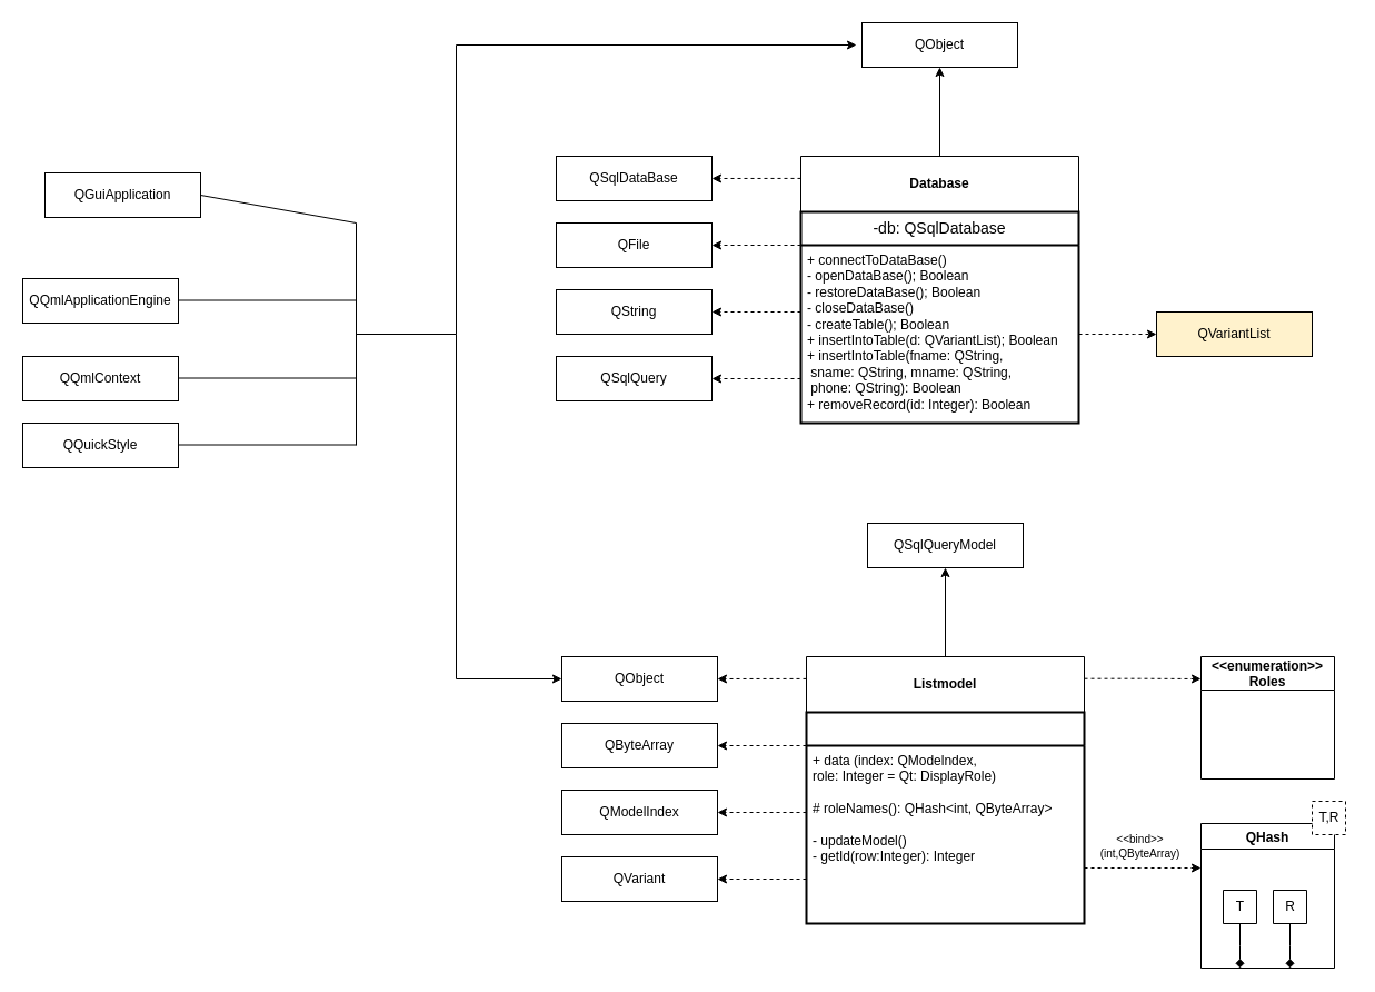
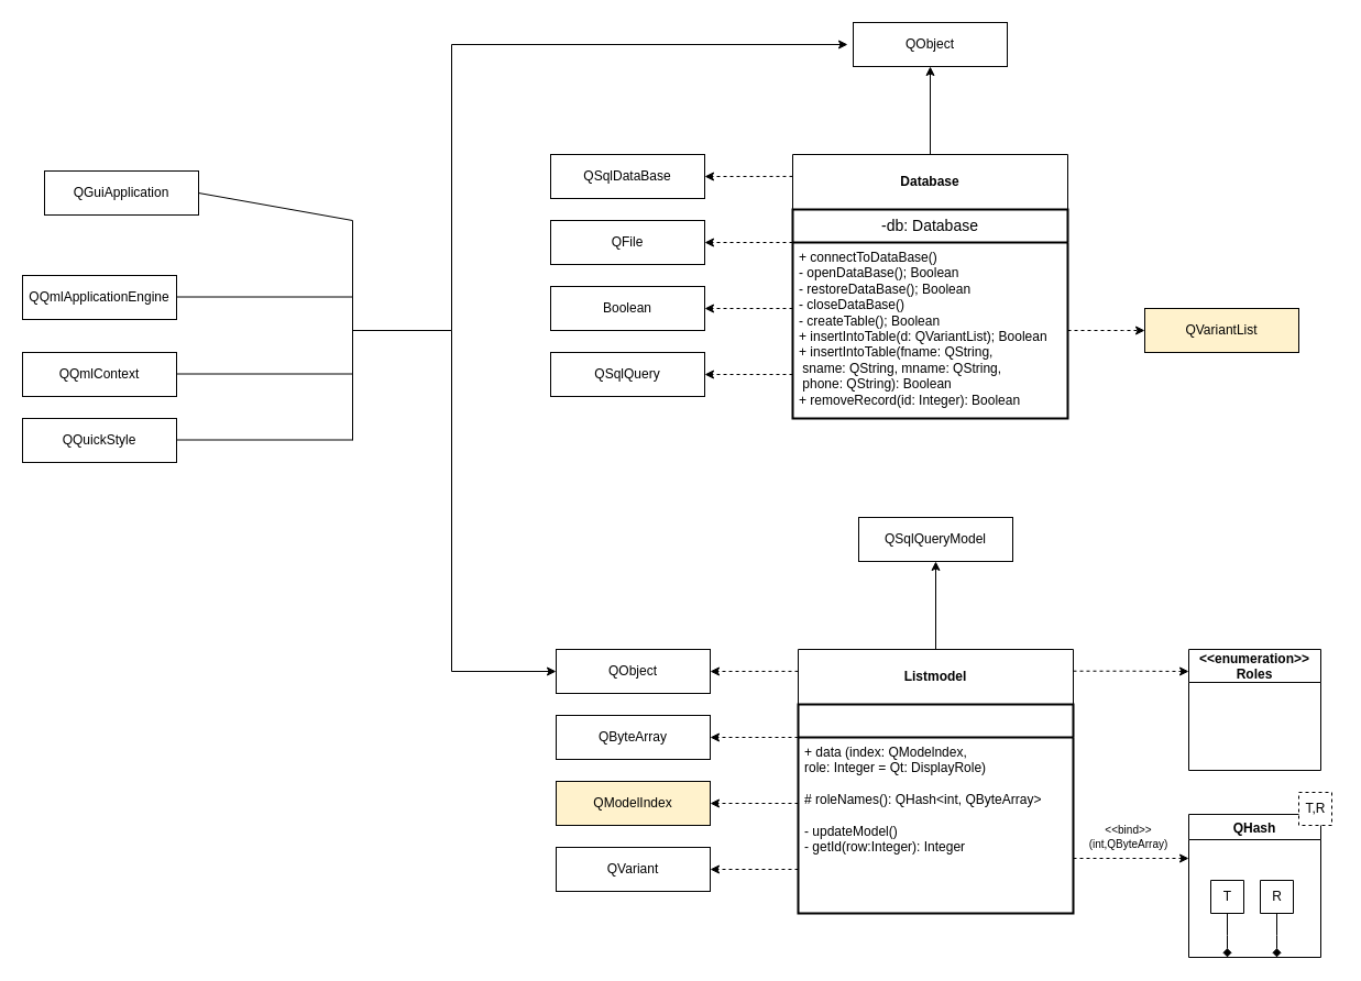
  <mxCell id="0" />
  <mxCell id="1" parent="0" />
  <mxCell id="2" value="Database" style="swimlane;whiteSpace=wrap;html=1;startSize=50;" parent="1" vertex="1"><mxGeometry x="720" y="140" width="250" height="240" as="geometry" /></mxCell>
- <mxCell id="3" value="-db: QSqlDatabase" style="swimlane;childLayout=stackLayout;horizontal=1;startSize=30;horizontalStack=0;rounded=1;fontSize=14;fontStyle=0;strokeWidth=2;resizeParent=0;resizeLast=1;shadow=0;dashed=0;align=center;arcSize=0;whiteSpace=wrap;html=1;" parent="2" vertex="1"><mxGeometry y="50" width="250" height="190" as="geometry" /></mxCell>
+ <mxCell id="3" value="-db: Database" style="swimlane;childLayout=stackLayout;horizontal=1;startSize=30;horizontalStack=0;rounded=1;fontSize=14;fontStyle=0;strokeWidth=2;resizeParent=0;resizeLast=1;shadow=0;dashed=0;align=center;arcSize=0;whiteSpace=wrap;html=1;" parent="2" vertex="1"><mxGeometry y="50" width="250" height="190" as="geometry" /></mxCell>
  <mxCell id="4" value="+ connectToDataBase()&lt;br&gt;- openDataBase(); Boolean&lt;br&gt;- restoreDataBase(); Boolean&lt;div&gt;- closeDataBase()&lt;/div&gt;&lt;div&gt;- createTable(); Boolean&lt;/div&gt;&lt;div&gt;+ insertIntoTable(d: QVariantList); Boolean&lt;/div&gt;&lt;div&gt;+ insertIntoTable(fname: QString,&amp;nbsp;&lt;/div&gt;&lt;div&gt;&amp;nbsp;sname: QString, mname: QString,&lt;/div&gt;&lt;div&gt;&amp;nbsp;phone: QString): Boolean&lt;/div&gt;&lt;div&gt;+ removeRecord(id: Integer): Boolean&lt;/div&gt;" style="align=left;strokeColor=none;fillColor=none;spacingLeft=4;fontSize=12;verticalAlign=top;resizable=0;rotatable=0;part=1;html=1;" parent="3" vertex="1"><mxGeometry y="30" width="250" height="160" as="geometry" /></mxCell>
  <mxCell id="5" value="QObject" style="rounded=0;whiteSpace=wrap;html=1;" parent="1" vertex="1"><mxGeometry x="775" y="20" width="140" height="40" as="geometry" /></mxCell>
  <mxCell id="6" style="edgeStyle=orthogonalEdgeStyle;rounded=0;orthogonalLoop=1;jettySize=auto;html=1;" parent="1" edge="1"><mxGeometry relative="1" as="geometry"><mxPoint x="845" y="60" as="targetPoint" /><mxPoint x="845" y="140" as="sourcePoint" /></mxGeometry></mxCell>
  <mxCell id="7" value="" style="endArrow=classic;html=1;rounded=0;exitX=0;exitY=0.083;exitDx=0;exitDy=0;exitPerimeter=0;dashed=1;" parent="1" source="2" edge="1"><mxGeometry width="50" height="50" relative="1" as="geometry"><mxPoint x="718" y="160" as="sourcePoint" /><mxPoint x="640" y="160" as="targetPoint" /></mxGeometry></mxCell>
  <mxCell id="8" value="QSqlDataBase" style="rounded=0;whiteSpace=wrap;html=1;" parent="1" vertex="1"><mxGeometry x="500" y="140" width="140" height="40" as="geometry" /></mxCell>
  <mxCell id="9" value="" style="endArrow=classic;html=1;rounded=0;exitX=0;exitY=0.083;exitDx=0;exitDy=0;exitPerimeter=0;dashed=1;" parent="1" edge="1"><mxGeometry width="50" height="50" relative="1" as="geometry"><mxPoint x="720" y="220" as="sourcePoint" /><mxPoint x="640" y="220" as="targetPoint" /></mxGeometry></mxCell>
  <mxCell id="10" value="QFile" style="rounded=0;whiteSpace=wrap;html=1;" parent="1" vertex="1"><mxGeometry x="500" y="200" width="140" height="40" as="geometry" /></mxCell>
  <mxCell id="11" value="" style="endArrow=classic;html=1;rounded=0;exitX=0;exitY=0.083;exitDx=0;exitDy=0;exitPerimeter=0;dashed=1;" parent="1" edge="1"><mxGeometry width="50" height="50" relative="1" as="geometry"><mxPoint x="720" y="280" as="sourcePoint" /><mxPoint x="640" y="280" as="targetPoint" /></mxGeometry></mxCell>
- <mxCell id="12" value="QString" style="rounded=0;whiteSpace=wrap;html=1;" parent="1" vertex="1"><mxGeometry x="500" y="260" width="140" height="40" as="geometry" /></mxCell>
+ <mxCell id="12" value="Boolean" style="rounded=0;whiteSpace=wrap;html=1;" parent="1" vertex="1"><mxGeometry x="500" y="260" width="140" height="40" as="geometry" /></mxCell>
  <mxCell id="13" value="" style="endArrow=classic;html=1;rounded=0;exitX=0;exitY=0.083;exitDx=0;exitDy=0;exitPerimeter=0;dashed=1;" parent="1" edge="1"><mxGeometry width="50" height="50" relative="1" as="geometry"><mxPoint x="720" y="340" as="sourcePoint" /><mxPoint x="640" y="340" as="targetPoint" /></mxGeometry></mxCell>
  <mxCell id="14" value="QSqlQuery" style="rounded=0;whiteSpace=wrap;html=1;" parent="1" vertex="1"><mxGeometry x="500" y="320" width="140" height="40" as="geometry" /></mxCell>
  <mxCell id="15" value="" style="endArrow=classic;html=1;rounded=0;exitX=1;exitY=0.5;exitDx=0;exitDy=0;dashed=1;" parent="1" source="4" edge="1"><mxGeometry width="50" height="50" relative="1" as="geometry"><mxPoint x="1060" y="300" as="sourcePoint" /><mxPoint x="1040" y="300" as="targetPoint" /><Array as="points"><mxPoint x="1020" y="300" /></Array></mxGeometry></mxCell>
  <mxCell id="16" value="QVariantList" style="rounded=0;whiteSpace=wrap;html=1;fillColor=#fff2cc;" parent="1" vertex="1"><mxGeometry x="1040" y="280" width="140" height="40" as="geometry" /></mxCell>
  <mxCell id="17" value="Listmodel" style="swimlane;whiteSpace=wrap;html=1;startSize=50;" parent="1" vertex="1"><mxGeometry x="725" y="590" width="250" height="240" as="geometry" /></mxCell>
  <mxCell id="18" value="" style="swimlane;childLayout=stackLayout;horizontal=1;startSize=30;horizontalStack=0;rounded=1;fontSize=14;fontStyle=0;strokeWidth=2;resizeParent=0;resizeLast=1;shadow=0;dashed=0;align=center;arcSize=0;whiteSpace=wrap;html=1;" parent="17" vertex="1"><mxGeometry y="50" width="250" height="190" as="geometry" /></mxCell>
  <mxCell id="19" value="+ data (index: QModelndex,&amp;nbsp;&lt;div&gt;role: Integer = Qt: DisplayRole)&lt;/div&gt;&lt;div&gt;&lt;br&gt;&lt;/div&gt;&lt;div&gt;# roleNames(): QHash&amp;lt;int, QByteArray&amp;gt;&lt;/div&gt;&lt;div&gt;&lt;br&gt;&lt;/div&gt;&lt;div&gt;- updateModel()&lt;/div&gt;&lt;div&gt;- getId(row:Integer): Integer&lt;/div&gt;" style="align=left;strokeColor=none;fillColor=none;spacingLeft=4;fontSize=12;verticalAlign=top;resizable=0;rotatable=0;part=1;html=1;" parent="18" vertex="1"><mxGeometry y="30" width="250" height="160" as="geometry" /></mxCell>
  <mxCell id="20" value="QSqlQueryModel" style="rounded=0;whiteSpace=wrap;html=1;" parent="1" vertex="1"><mxGeometry x="780" y="470" width="140" height="40" as="geometry" /></mxCell>
  <mxCell id="21" style="edgeStyle=orthogonalEdgeStyle;rounded=0;orthogonalLoop=1;jettySize=auto;html=1;" parent="1" edge="1"><mxGeometry relative="1" as="geometry"><mxPoint x="850" y="510" as="targetPoint" /><mxPoint x="850" y="590" as="sourcePoint" /></mxGeometry></mxCell>
  <mxCell id="22" value="" style="endArrow=classic;html=1;rounded=0;exitX=0;exitY=0.083;exitDx=0;exitDy=0;exitPerimeter=0;dashed=1;" parent="1" source="17" edge="1"><mxGeometry width="50" height="50" relative="1" as="geometry"><mxPoint x="723" y="610" as="sourcePoint" /><mxPoint x="645" y="610" as="targetPoint" /></mxGeometry></mxCell>
  <mxCell id="23" value="QObject" style="rounded=0;whiteSpace=wrap;html=1;" parent="1" vertex="1"><mxGeometry x="505" y="590" width="140" height="40" as="geometry" /></mxCell>
  <mxCell id="24" value="" style="endArrow=classic;html=1;rounded=0;exitX=0;exitY=0.083;exitDx=0;exitDy=0;exitPerimeter=0;dashed=1;" parent="1" edge="1"><mxGeometry width="50" height="50" relative="1" as="geometry"><mxPoint x="725" y="670" as="sourcePoint" /><mxPoint x="645" y="670" as="targetPoint" /></mxGeometry></mxCell>
  <mxCell id="25" value="QByteArray" style="rounded=0;whiteSpace=wrap;html=1;" parent="1" vertex="1"><mxGeometry x="505" y="650" width="140" height="40" as="geometry" /></mxCell>
  <mxCell id="26" value="" style="endArrow=classic;html=1;rounded=0;exitX=0;exitY=0.083;exitDx=0;exitDy=0;exitPerimeter=0;dashed=1;" parent="1" edge="1"><mxGeometry width="50" height="50" relative="1" as="geometry"><mxPoint x="725" y="730" as="sourcePoint" /><mxPoint x="645" y="730" as="targetPoint" /></mxGeometry></mxCell>
- <mxCell id="27" value="QModelIndex" style="rounded=0;whiteSpace=wrap;html=1;" parent="1" vertex="1"><mxGeometry x="505" y="710" width="140" height="40" as="geometry" /></mxCell>
+ <mxCell id="27" value="QModelIndex" style="rounded=0;whiteSpace=wrap;html=1;fillColor=#fff2cc;" parent="1" vertex="1"><mxGeometry x="505" y="710" width="140" height="40" as="geometry" /></mxCell>
  <mxCell id="28" value="" style="endArrow=classic;html=1;rounded=0;exitX=0;exitY=0.083;exitDx=0;exitDy=0;exitPerimeter=0;dashed=1;" parent="1" edge="1"><mxGeometry width="50" height="50" relative="1" as="geometry"><mxPoint x="725" y="790" as="sourcePoint" /><mxPoint x="645" y="790" as="targetPoint" /></mxGeometry></mxCell>
  <mxCell id="29" value="QVariant" style="rounded=0;whiteSpace=wrap;html=1;" parent="1" vertex="1"><mxGeometry x="505" y="770" width="140" height="40" as="geometry" /></mxCell>
  <mxCell id="30" value="" style="endArrow=classic;html=1;rounded=0;exitX=1;exitY=0.5;exitDx=0;exitDy=0;dashed=1;entryX=0;entryY=0.182;entryDx=0;entryDy=0;entryPerimeter=0;" parent="1" target="31" edge="1"><mxGeometry width="50" height="50" relative="1" as="geometry"><mxPoint x="975" y="609.71" as="sourcePoint" /><mxPoint x="1040" y="610" as="targetPoint" /><Array as="points"><mxPoint x="1025" y="609.71" /></Array></mxGeometry></mxCell>
  <mxCell id="31" value="&lt;&lt;enumeration&gt;&gt;&#10;Roles" style="swimlane;startSize=30;" parent="1" vertex="1"><mxGeometry x="1080" y="590" width="120" height="110" as="geometry" /></mxCell>
  <mxCell id="32" value="" style="endArrow=classic;html=1;rounded=0;exitX=1;exitY=0.5;exitDx=0;exitDy=0;dashed=1;" parent="1" edge="1"><mxGeometry width="50" height="50" relative="1" as="geometry"><mxPoint x="975" y="780" as="sourcePoint" /><mxPoint x="1080" y="780" as="targetPoint" /><Array as="points"><mxPoint x="1025" y="780" /></Array></mxGeometry></mxCell>
  <mxCell id="33" value="&lt;font style=&quot;font-size: 10px;&quot;&gt;&amp;lt;&amp;lt;bind&amp;gt;&amp;gt;&lt;/font&gt;&lt;div style=&quot;font-size: 10px;&quot;&gt;&lt;font style=&quot;font-size: 10px;&quot;&gt;(int,QByteArray)&lt;/font&gt;&lt;/div&gt;" style="text;html=1;align=center;verticalAlign=middle;resizable=0;points=[];autosize=1;strokeColor=none;fillColor=none;" parent="1" vertex="1"><mxGeometry x="975" y="740" width="100" height="40" as="geometry" /></mxCell>
  <mxCell id="34" value="QHash" style="swimlane;" parent="1" vertex="1"><mxGeometry x="1080" y="740" width="120" height="130" as="geometry" /></mxCell>
  <mxCell id="35" value="" style="verticalLabelPosition=bottom;verticalAlign=top;html=1;shape=mxgraph.basic.rect;fillColor2=none;strokeWidth=1;size=15;indent=5;" parent="34" vertex="1"><mxGeometry x="20" y="60" width="30" height="30" as="geometry" /></mxCell>
  <mxCell id="36" style="edgeStyle=orthogonalEdgeStyle;rounded=0;orthogonalLoop=1;jettySize=auto;html=1;endArrow=diamond;endFill=1;" parent="34" source="37" edge="1"><mxGeometry relative="1" as="geometry"><mxPoint x="35" y="130" as="targetPoint" /></mxGeometry></mxCell>
  <mxCell id="37" value="T" style="text;html=1;align=center;verticalAlign=middle;resizable=0;points=[];autosize=1;strokeColor=none;fillColor=none;" parent="34" vertex="1"><mxGeometry x="20" y="60" width="30" height="30" as="geometry" /></mxCell>
  <mxCell id="38" value="" style="verticalLabelPosition=bottom;verticalAlign=top;html=1;shape=mxgraph.basic.rect;fillColor2=none;strokeWidth=1;size=15;indent=5;" parent="34" vertex="1"><mxGeometry x="65" y="60" width="30" height="30" as="geometry" /></mxCell>
  <mxCell id="39" style="edgeStyle=orthogonalEdgeStyle;rounded=0;orthogonalLoop=1;jettySize=auto;html=1;endArrow=diamond;endFill=1;" parent="34" source="40" edge="1"><mxGeometry relative="1" as="geometry"><mxPoint x="80" y="130" as="targetPoint" /></mxGeometry></mxCell>
  <mxCell id="40" value="R" style="text;html=1;align=center;verticalAlign=middle;resizable=0;points=[];autosize=1;strokeColor=none;fillColor=none;" parent="34" vertex="1"><mxGeometry x="65" y="60" width="30" height="30" as="geometry" /></mxCell>
  <mxCell id="41" value="" style="verticalLabelPosition=bottom;verticalAlign=top;html=1;shape=mxgraph.basic.rect;fillColor2=none;strokeWidth=1;size=15;indent=5;dashed=1;" parent="1" vertex="1"><mxGeometry x="1180" y="720" width="30" height="30" as="geometry" /></mxCell>
  <mxCell id="42" value="T,R" style="text;html=1;align=center;verticalAlign=middle;resizable=0;points=[];autosize=1;strokeColor=none;fillColor=none;" parent="1" vertex="1"><mxGeometry x="1175" y="720" width="40" height="30" as="geometry" /></mxCell>
  <mxCell id="43" value="&lt;span style=&quot;text-align: left;&quot;&gt;QGuiApplication&lt;/span&gt;" style="rounded=0;whiteSpace=wrap;html=1;" vertex="1" parent="1"><mxGeometry x="40" y="155" width="140" height="40" as="geometry" /></mxCell>
  <mxCell id="44" value="&lt;span style=&quot;text-align: left;&quot;&gt;QQuickStyle&lt;/span&gt;" style="rounded=0;whiteSpace=wrap;html=1;" vertex="1" parent="1"><mxGeometry x="20" y="380" width="140" height="40" as="geometry" /></mxCell>
  <mxCell id="45" value="&lt;span style=&quot;text-align: left;&quot;&gt;QQmlContext&lt;/span&gt;" style="rounded=0;whiteSpace=wrap;html=1;" vertex="1" parent="1"><mxGeometry x="20" y="320" width="140" height="40" as="geometry" /></mxCell>
  <mxCell id="46" value="&lt;span style=&quot;text-align: left;&quot;&gt;QQmlApplicationEngine&lt;/span&gt;" style="rounded=0;whiteSpace=wrap;html=1;" vertex="1" parent="1"><mxGeometry x="20" y="250" width="140" height="40" as="geometry" /></mxCell>
  <mxCell id="47" value="" style="endArrow=none;html=1;rounded=0;exitX=1;exitY=0.5;exitDx=0;exitDy=0;" edge="1" parent="1" source="43"><mxGeometry width="50" height="50" relative="1" as="geometry"><mxPoint x="580" y="450" as="sourcePoint" /><mxPoint x="320" y="200" as="targetPoint" /></mxGeometry></mxCell>
  <mxCell id="48" value="" style="endArrow=none;html=1;rounded=0;exitX=1;exitY=0.5;exitDx=0;exitDy=0;" edge="1" parent="1"><mxGeometry width="50" height="50" relative="1" as="geometry"><mxPoint x="160" y="269.5" as="sourcePoint" /><mxPoint x="320" y="269.5" as="targetPoint" /></mxGeometry></mxCell>
  <mxCell id="49" value="" style="endArrow=none;html=1;rounded=0;exitX=1;exitY=0.5;exitDx=0;exitDy=0;" edge="1" parent="1"><mxGeometry width="50" height="50" relative="1" as="geometry"><mxPoint x="160" y="339.5" as="sourcePoint" /><mxPoint x="320" y="339.5" as="targetPoint" /></mxGeometry></mxCell>
  <mxCell id="50" value="" style="endArrow=none;html=1;rounded=0;exitX=1;exitY=0.5;exitDx=0;exitDy=0;" edge="1" parent="1"><mxGeometry width="50" height="50" relative="1" as="geometry"><mxPoint x="160" y="399.5" as="sourcePoint" /><mxPoint x="320" y="399.5" as="targetPoint" /></mxGeometry></mxCell>
  <mxCell id="51" value="" style="endArrow=none;html=1;rounded=0;" edge="1" parent="1"><mxGeometry width="50" height="50" relative="1" as="geometry"><mxPoint x="320" y="400" as="sourcePoint" /><mxPoint x="320" y="200" as="targetPoint" /></mxGeometry></mxCell>
  <mxCell id="52" value="" style="endArrow=classic;html=1;rounded=0;edgeStyle=orthogonalEdgeStyle;" edge="1" parent="1"><mxGeometry width="50" height="50" relative="1" as="geometry"><mxPoint x="320" y="300" as="sourcePoint" /><mxPoint x="770" y="40" as="targetPoint" /><Array as="points"><mxPoint x="410" y="300" /><mxPoint x="410" y="40" /></Array></mxGeometry></mxCell>
  <mxCell id="53" value="" style="endArrow=none;html=1;rounded=0;" edge="1" parent="1"><mxGeometry width="50" height="50" relative="1" as="geometry"><mxPoint x="410" y="610" as="sourcePoint" /><mxPoint x="410" y="300" as="targetPoint" /></mxGeometry></mxCell>
  <mxCell id="54" value="" style="endArrow=classic;html=1;rounded=0;entryX=0;entryY=0.5;entryDx=0;entryDy=0;" edge="1" parent="1" target="23"><mxGeometry width="50" height="50" relative="1" as="geometry"><mxPoint x="410" y="610" as="sourcePoint" /><mxPoint x="630" y="400" as="targetPoint" /></mxGeometry></mxCell>
